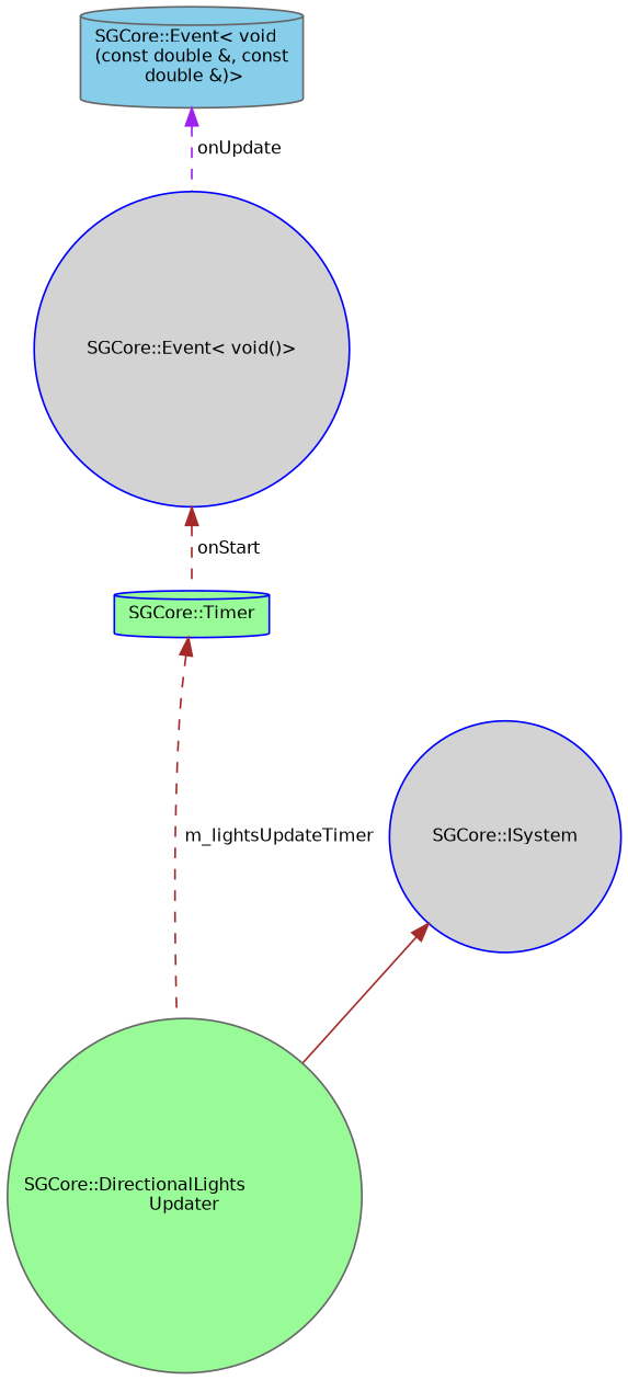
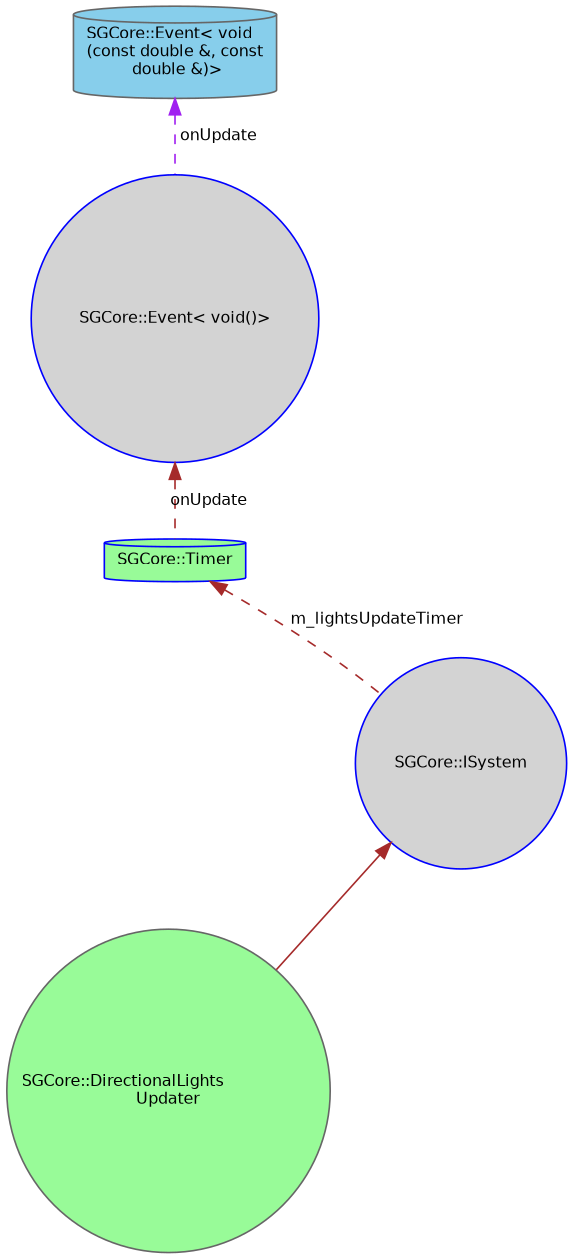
  digraph {
    node [color=blue fillcolor=palegreen fontname=Helvetica fontsize=10 shape=circle style=filled]
    edge [color=brown dir=back fontname=Helvetica fontsize=10 labelfontname=Helvetica labelfontsize=10 style=dashed]
    n1 [color=gray40 fontcolor=black height=0.2 label="SGCore::DirectionalLights\lUpdater" width=0.4]
    n2 [fillcolor=lightgrey height=0.2 label="SGCore::ISystem" width=0.4]
    n3 [height=0.2 label="SGCore::Timer" shape=cylinder width=0.4]
    n4 [color=gray40 fillcolor=skyblue height=0.2 label="SGCore::Event\< void\l(const double &, const\l double &)\>" shape=cylinder width=0.4]
    n5 [fillcolor=lightgrey height=0.2 label="SGCore::Event\< void()\>" width=0.4]
    n2 -> n1 [style=solid]
-   n3 -> n1 [label=" m_lightsUpdateTimer"]
+   n3 -> n2 [label=" m_lightsUpdateTimer"]
    n4 -> n5 [color=purple label=" onUpdate"]
-   n5 -> n3 [label=" onStart"]
+   n5 -> n3 [label=" onUpdate"]
  }
